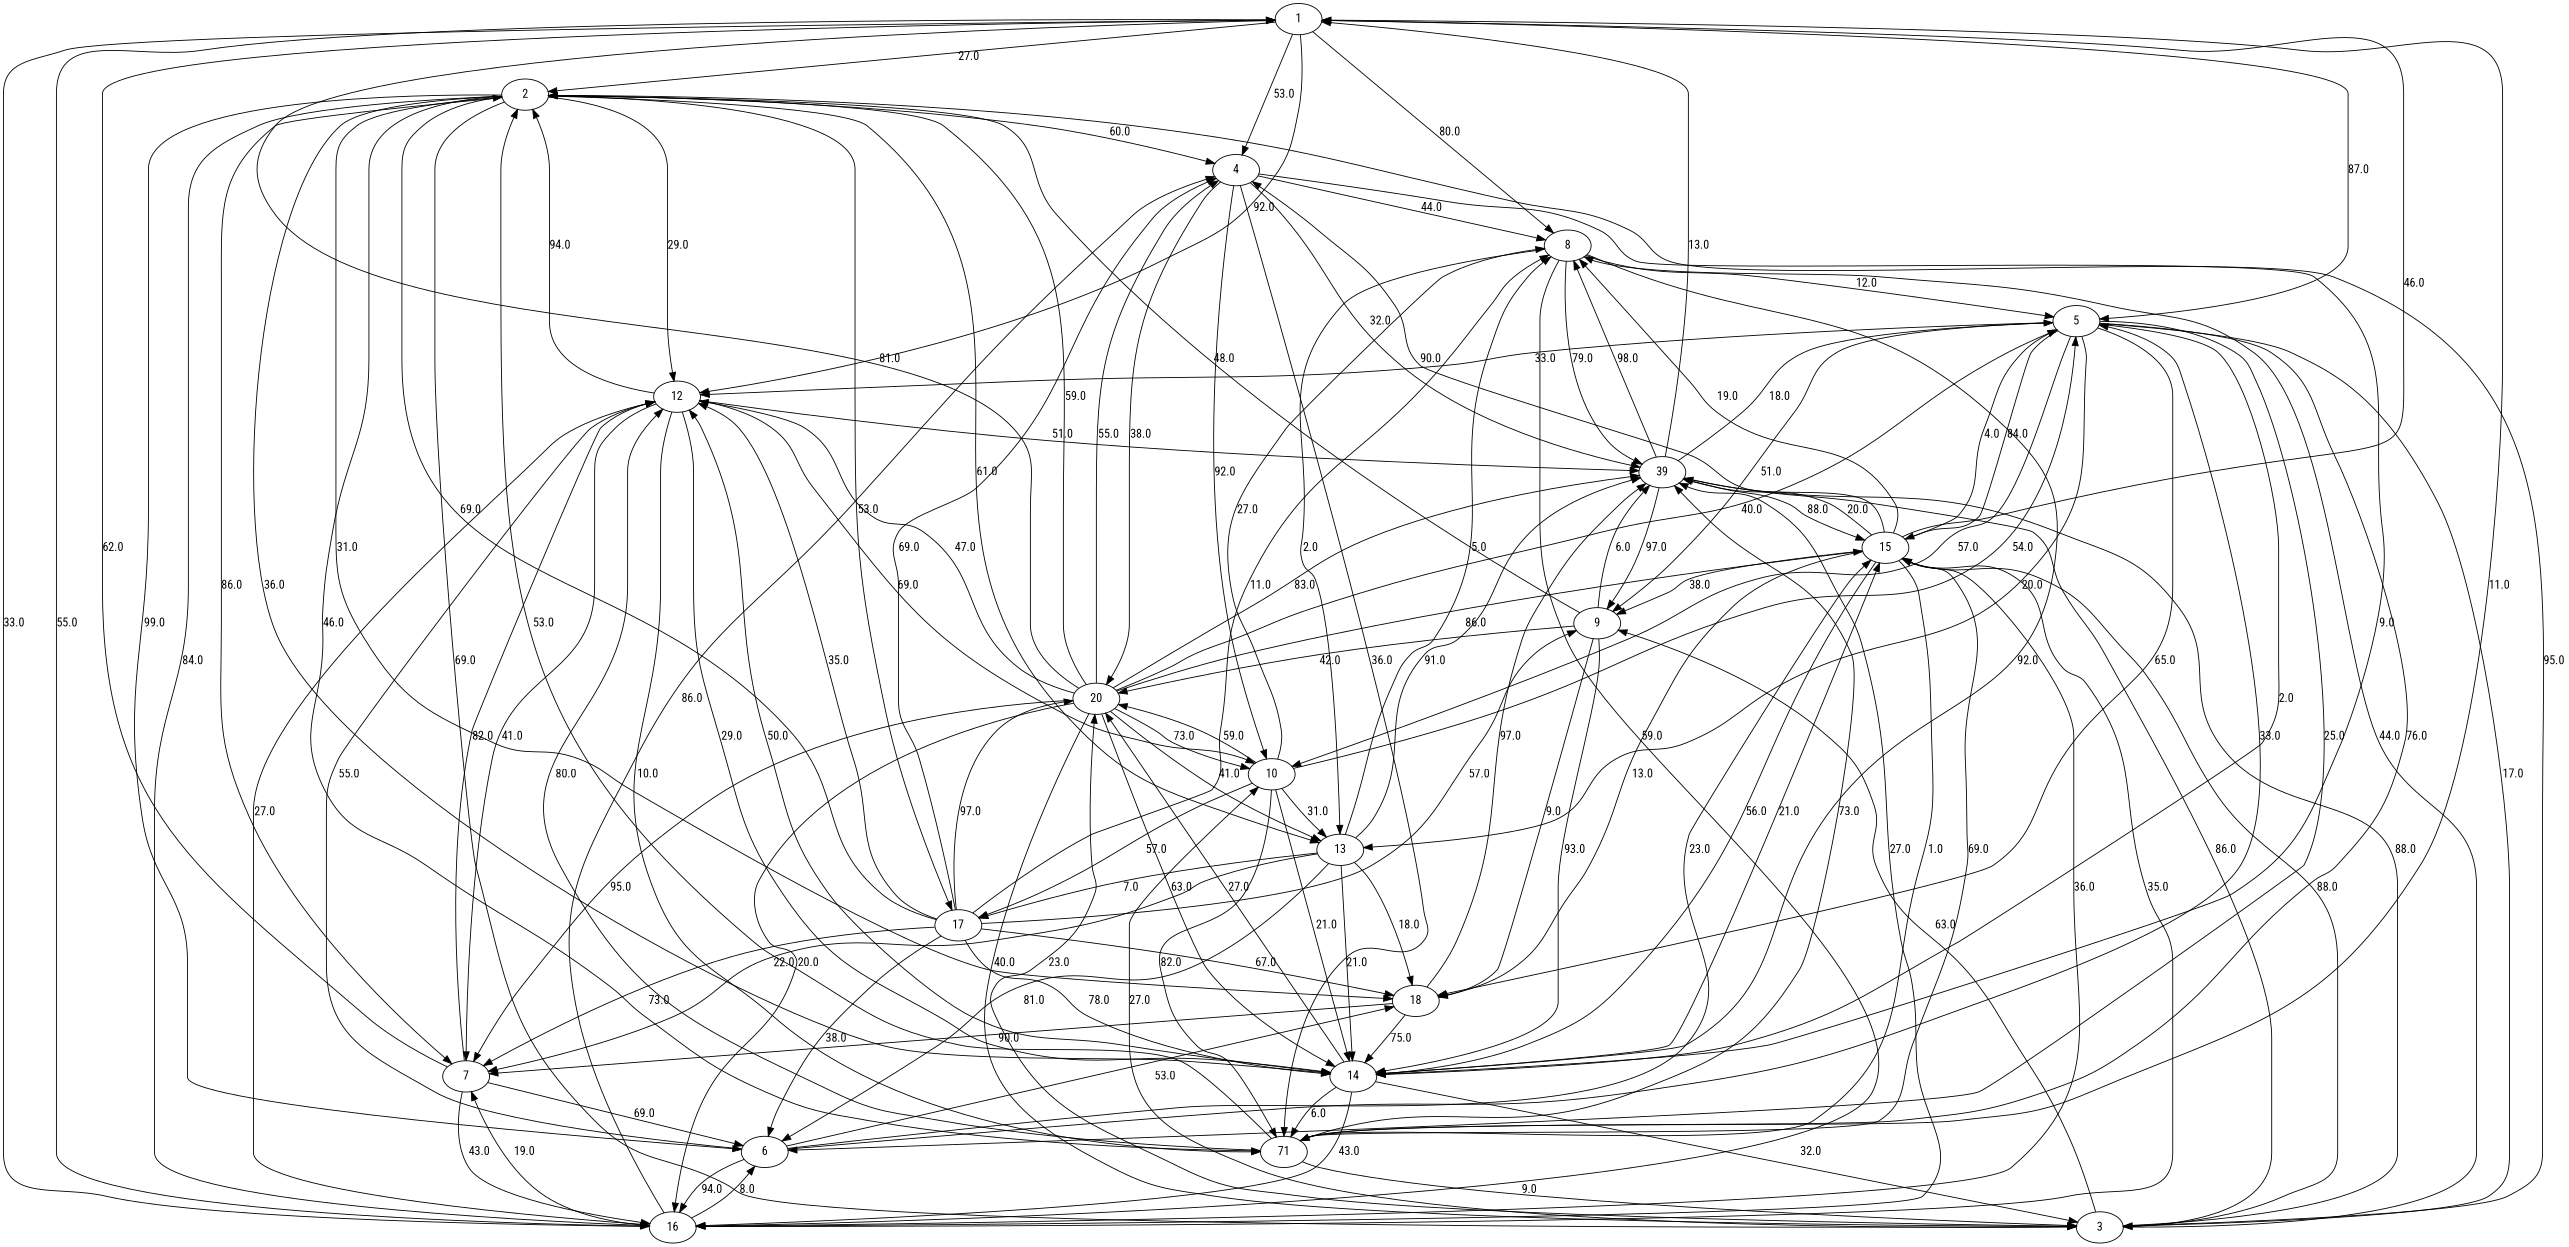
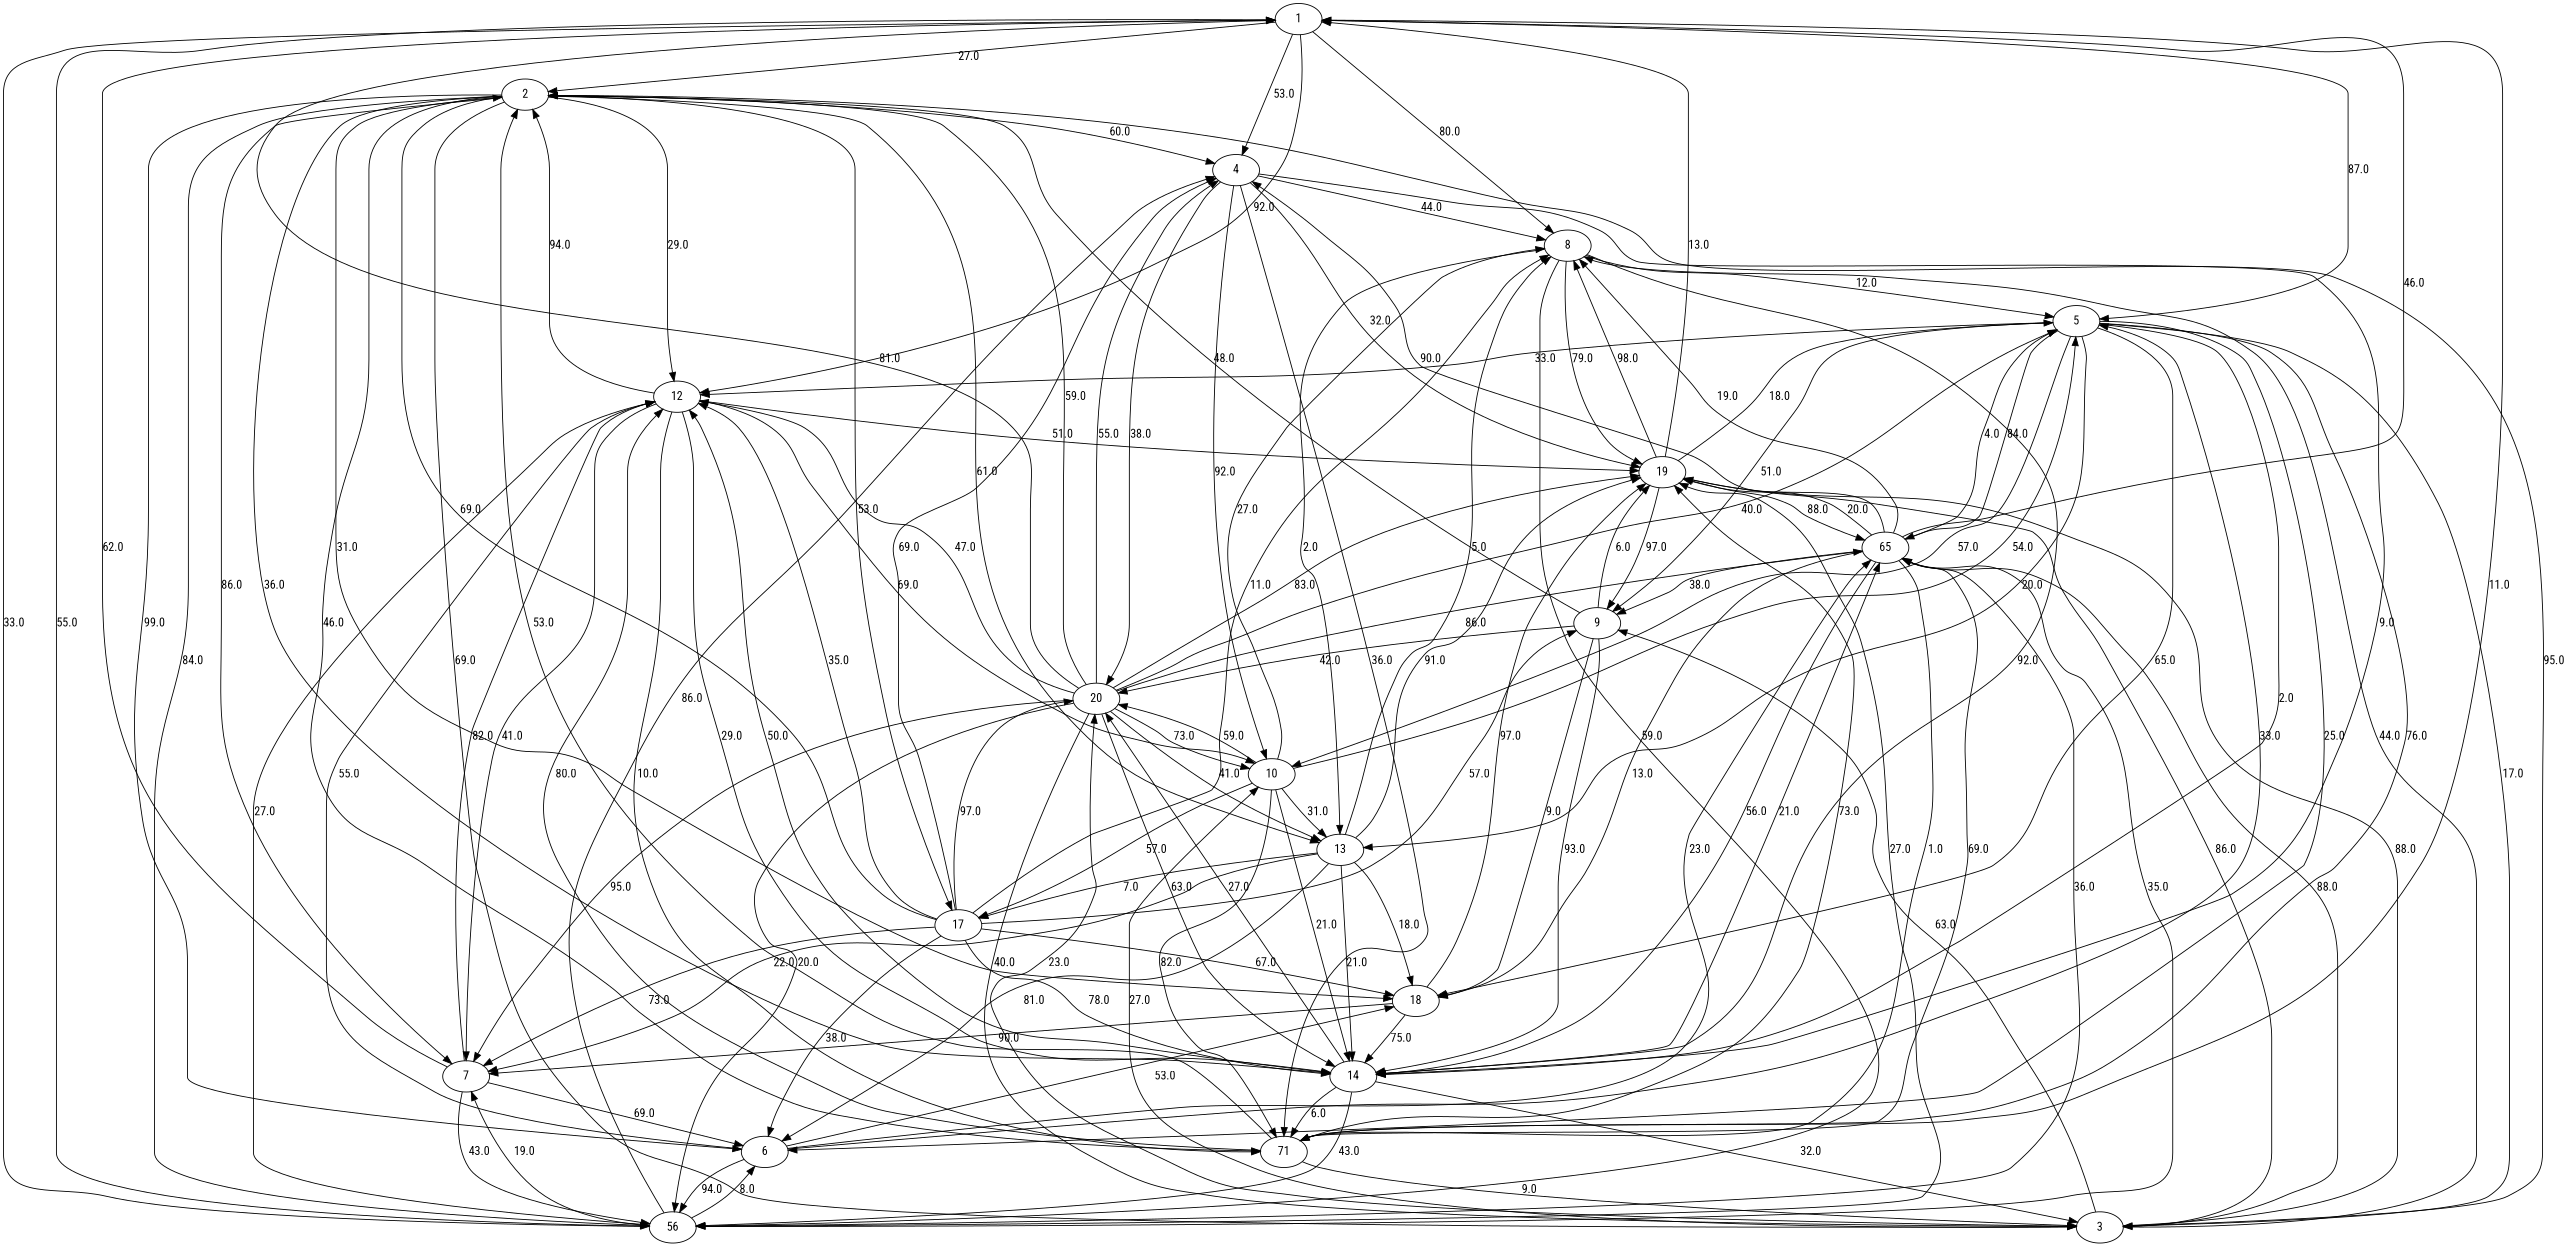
  strict digraph {
    fontname="Roboto Condensed"
    node [fontname="Roboto Condensed"]
    edge [fontname="Roboto Condensed"]
    n1 [label=1]
    n2 [label=2]
    n3 [label=4]
    n4 [label=5]
    n5 [label=8]
    n6 [label=12]
-   n7 [label=16]
+   n7 [label=56]
    n8 [label=3]
    n9 [label=6]
    n10 [label=7]
    n11 [label=71]
    n12 [label=13]
    n13 [label=14]
    n14 [label=17]
    n15 [label=18]
    n16 [label=10]
-   n17 [label=39]
+   n17 [label=19]
    n18 [label=20]
    n19 [label=9]
-   n20 [label=15]
+   n20 [label=65]
    n1 -> n2 [label=27.0]
    n1 -> n3 [label=53.0]
    n1 -> n4 [label=87.0]
    n1 -> n5 [label=80.0]
    n1 -> n6 [label=92.0]
    n1 -> n7 [label=55.0]
    n2 -> n3 [label=60.0]
    n2 -> n6 [label=29.0]
    n2 -> n7 [label=84.0]
    n2 -> n8 [label=69.0]
    n2 -> n9 [label=99.0]
    n2 -> n10 [label=86.0]
    n2 -> n11 [label=46.0]
    n2 -> n12 [label=61.0]
    n2 -> n13 [label=36.0]
    n2 -> n14 [label=53.0]
    n2 -> n15 [label=31.0]
    n3 -> n5 [label=44.0]
    n3 -> n11 [label=36.0]
    n3 -> n13 [label=9.0]
    n3 -> n16 [label=92.0]
    n3 -> n17 [label=32.0]
    n3 -> n18 [label=38.0]
    n4 -> n6 [label=33.0]
    n4 -> n8 [label=17.0]
    n4 -> n9 [label=25.0]
    n4 -> n11 [label=76.0]
    n4 -> n12 [label=20.0]
    n4 -> n13 [label=2.0]
    n4 -> n15 [label=65.0]
    n4 -> n16 [label=57.0]
    n4 -> n19 [label=51.0]
    n4 -> n20 [label=84.0]
    n5 -> n4 [label=12.0]
    n5 -> n7 [label=59.0]
    n5 -> n12 [label=2.0]
    n5 -> n13 [label=92.0]
    n5 -> n17 [label=79.0]
    n6 -> n2 [label=94.0]
    n6 -> n10 [label=41.0]
    n6 -> n11 [label=10.0]
    n6 -> n13 [label=29.0]
    n6 -> n16 [label=69.0]
    n6 -> n17 [label=51.0]
    n7 -> n1 [label=33.0]
    n7 -> n3 [label=86.0]
    n7 -> n6 [label=27.0]
    n7 -> n9 [label=8.0]
    n7 -> n10 [label=19.0]
    n7 -> n17 [label=27.0]
    n7 -> n20 [label=35.0]
    n8 -> n2 [label=95.0]
    n8 -> n5 [label=44.0]
    n8 -> n16 [label=27.0]
    n8 -> n17 [label=88.0]
    n8 -> n18 [label=23.0]
    n8 -> n19 [label=63.0]
    n8 -> n20 [label=88.0]
    n9 -> n4 [label=33.0]
    n9 -> n6 [label=55.0]
    n9 -> n7 [label=94.0]
    n9 -> n15 [label=53.0]
    n9 -> n20 [label=23.0]
    n10 -> n1 [label=62.0]
    n10 -> n6 [label=82.0]
    n10 -> n7 [label=43.0]
    n10 -> n9 [label=69.0]
    n11 -> n1 [label=11.0]
    n11 -> n2 [label=53.0]
    n11 -> n6 [label=80.0]
    n11 -> n8 [label=9.0]
    n11 -> n17 [label=73.0]
    n11 -> n20 [label=69.0]
    n12 -> n5 [label=5.0]
    n12 -> n9 [label=81.0]
    n12 -> n10 [label=22.0]
    n12 -> n13 [label=21.0]
    n12 -> n14 [label=7.0]
    n12 -> n15 [label=18.0]
    n12 -> n17 [label=91.0]
    n13 -> n6 [label=50.0]
    n13 -> n7 [label=43.0]
    n13 -> n8 [label=32.0]
    n13 -> n11 [label=6.0]
    n13 -> n18 [label=27.0]
    n13 -> n20 [label=21.0]
    n14 -> n2 [label=69.0]
    n14 -> n3 [label=69.0]
    n14 -> n5 [label=11.0]
    n14 -> n6 [label=35.0]
    n14 -> n9 [label=38.0]
    n14 -> n10 [label=73.0]
    n14 -> n13 [label=78.0]
    n14 -> n15 [label=67.0]
    n14 -> n18 [label=97.0]
    n14 -> n19 [label=57.0]
    n15 -> n10 [label=90.0]
    n15 -> n13 [label=75.0]
    n15 -> n17 [label=97.0]
    n16 -> n4 [label=54.0]
    n16 -> n5 [label=27.0]
    n16 -> n11 [label=82.0]
    n16 -> n12 [label=31.0]
    n16 -> n13 [label=21.0]
    n16 -> n14 [label=57.0]
    n16 -> n18 [label=59.0]
    n17 -> n1 [label=13.0]
    n17 -> n4 [label=18.0]
    n17 -> n5 [label=98.0]
    n17 -> n8 [label=86.0]
    n17 -> n19 [label=97.0]
    n17 -> n20 [label=88.0]
    n18 -> n1 [label=81.0]
    n18 -> n2 [label=59.0]
    n18 -> n3 [label=55.0]
    n18 -> n4 [label=40.0]
    n18 -> n6 [label=47.0]
    n18 -> n7 [label=20.0]
    n18 -> n8 [label=40.0]
    n18 -> n10 [label=95.0]
    n18 -> n12 [label=41.0]
    n18 -> n13 [label=63.0]
    n18 -> n16 [label=73.0]
    n18 -> n17 [label=83.0]
    n18 -> n20 [label=86.0]
    n19 -> n2 [label=48.0]
    n19 -> n13 [label=93.0]
    n19 -> n15 [label=9.0]
    n19 -> n17 [label=6.0]
    n19 -> n18 [label=42.0]
    n20 -> n1 [label=46.0]
    n20 -> n3 [label=90.0]
    n20 -> n4 [label=4.0]
    n20 -> n5 [label=19.0]
    n20 -> n7 [label=36.0]
    n20 -> n11 [label=1.0]
    n20 -> n13 [label=56.0]
    n20 -> n15 [label=13.0]
    n20 -> n17 [label=20.0]
    n20 -> n19 [label=38.0]
  }
